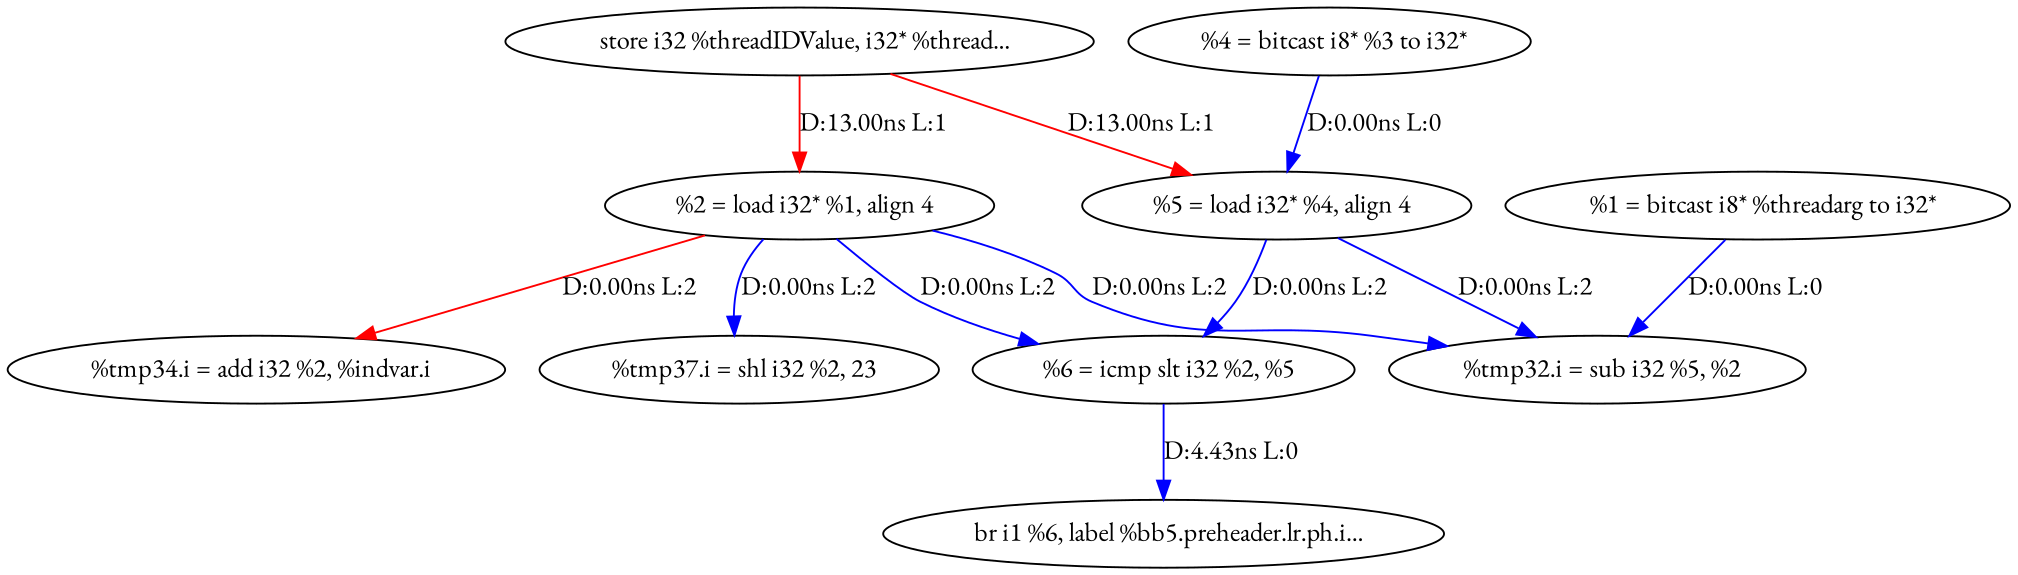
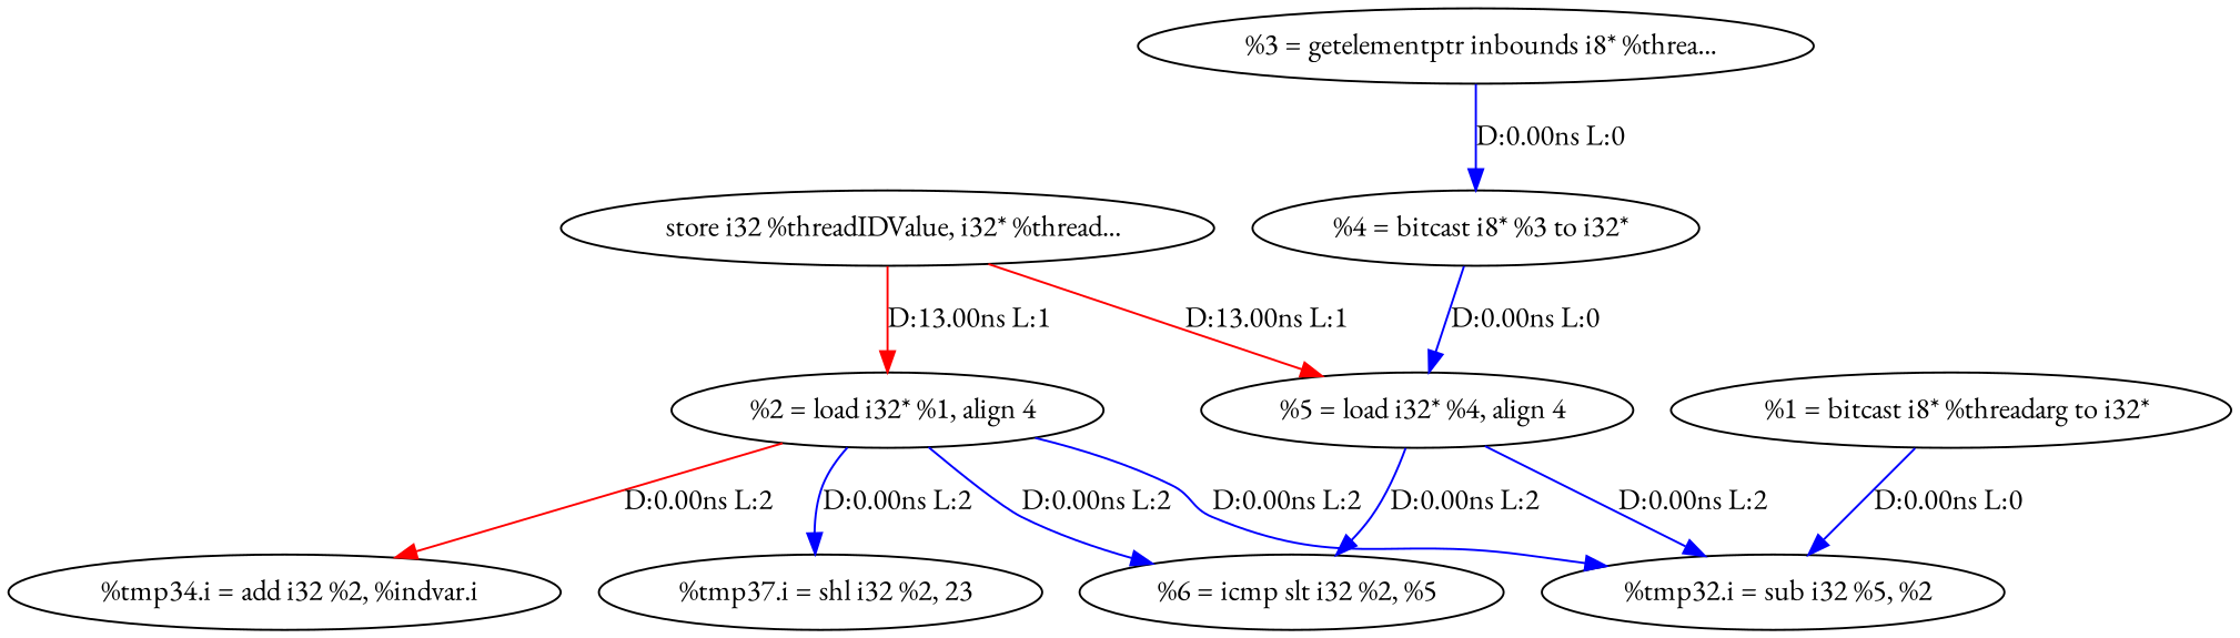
  digraph {
    fontname="EB Garamond"
    node [fontname="EB Garamond"]
    edge [color=blue fontname="EB Garamond"]
    n1 [label="  %2 = load i32* %1, align 4"]
    n2 [label="  %tmp34.i = add i32 %2, %indvar.i"]
    n3 [label="  %tmp37.i = shl i32 %2, 23"]
    n4 [label="  %tmp32.i = sub i32 %5, %2"]
    n5 [label="  %6 = icmp slt i32 %2, %5"]
-   n6 [label="  br i1 %6, label %bb5.preheader.lr.ph.i..."]
    n7 [label="  store i32 %threadIDValue, i32* %thread..."]
    n8 [label="  %5 = load i32* %4, align 4"]
    n9 [label="  %1 = bitcast i8* %threadarg to i32*"]
    n10 [label="  %4 = bitcast i8* %3 to i32*"]
+   n11 [label="  %3 = getelementptr inbounds i8* %threa..."]
    n1 -> n2 [color=red label="D:0.00ns L:2"]
    n1 -> n3 [label="D:0.00ns L:2"]
    n1 -> n4 [label="D:0.00ns L:2"]
    n1 -> n5 [label="D:0.00ns L:2"]
-   n5 -> n6 [label="D:4.43ns L:0"]
    n7 -> n1 [color=red label="D:13.00ns L:1"]
    n7 -> n8 [color=red label="D:13.00ns L:1"]
    n8 -> n4 [label="D:0.00ns L:2"]
    n8 -> n5 [label="D:0.00ns L:2"]
    n9 -> n4 [label="D:0.00ns L:0"]
    n10 -> n8 [label="D:0.00ns L:0"]
+   n11 -> n10 [label="D:0.00ns L:0"]
  }
